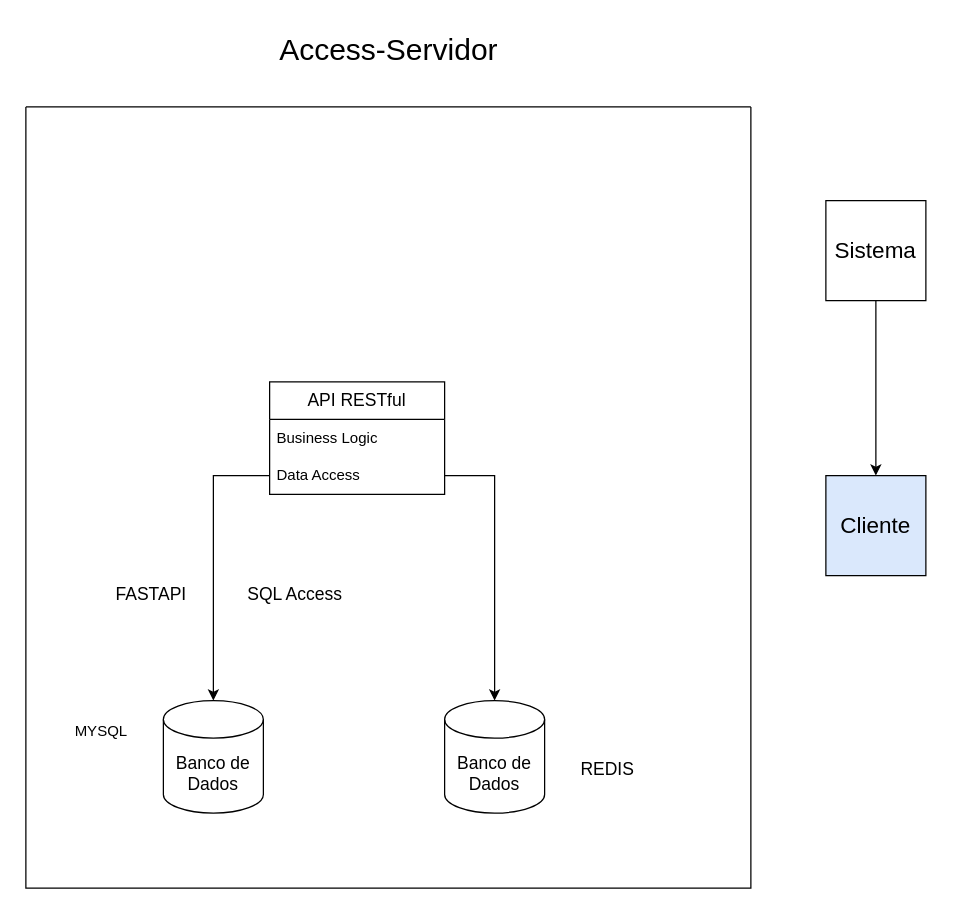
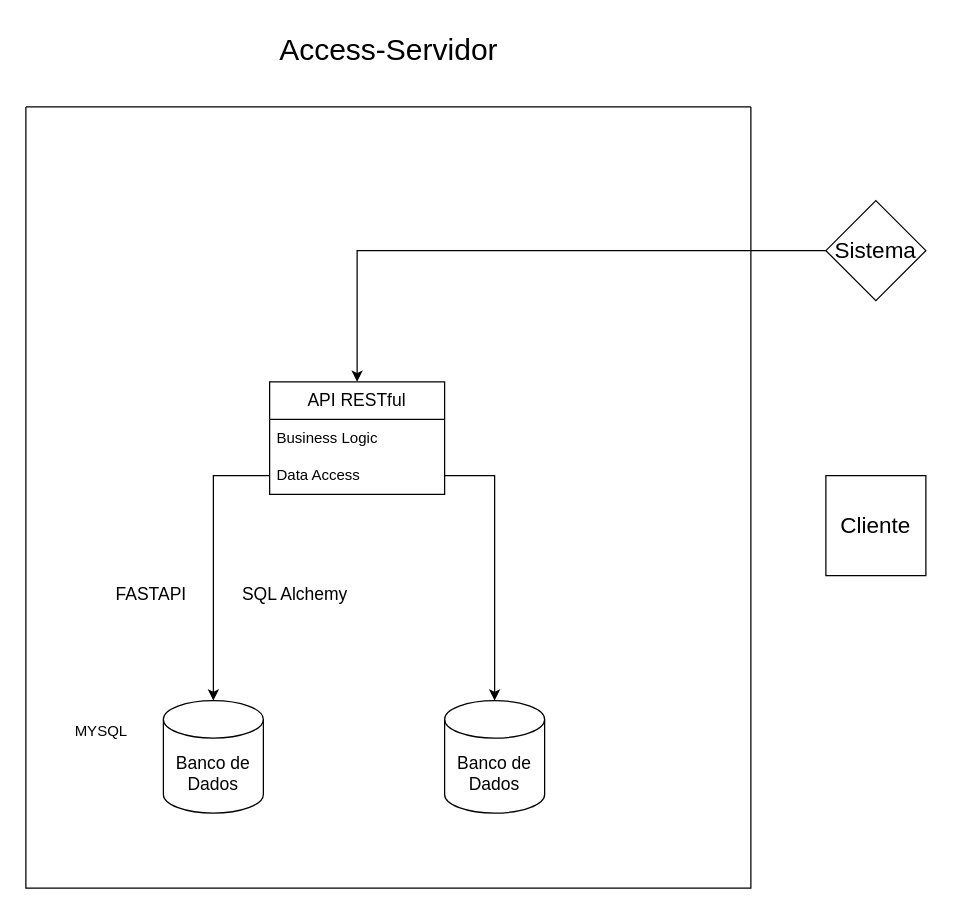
  <mxCell id="0" />
  <mxCell id="1" parent="0" />
- <mxCell id="2" value="&lt;font style=&quot;font-size: 18px;&quot;&gt;Cliente&lt;/font&gt;" style="whiteSpace=wrap;html=1;aspect=fixed;fillColor=#dae8fc;" parent="1" vertex="1"><mxGeometry x="660" y="380" width="80" height="80" as="geometry" /></mxCell>
+ <mxCell id="2" value="&lt;font style=&quot;font-size: 18px;&quot;&gt;Cliente&lt;/font&gt;" style="whiteSpace=wrap;html=1;aspect=fixed;" parent="1" vertex="1"><mxGeometry x="660" y="380" width="80" height="80" as="geometry" /></mxCell>
  <mxCell id="3" value="&lt;font style=&quot;font-size: 14px;&quot;&gt;Banco de Dados&lt;/font&gt;" style="shape=cylinder3;whiteSpace=wrap;html=1;boundedLbl=1;backgroundOutline=1;size=15;" parent="1" vertex="1"><mxGeometry x="130" y="560" width="80" height="90" as="geometry" /></mxCell>
  <mxCell id="4" value="&lt;font style=&quot;font-size: 14px;&quot;&gt;FASTAPI&lt;/font&gt;" style="text;html=1;align=center;verticalAlign=middle;resizable=0;points=[];autosize=1;strokeColor=none;fillColor=none;" parent="1" vertex="1"><mxGeometry x="80" y="460" width="80" height="30" as="geometry" /></mxCell>
  <mxCell id="5" value="MYSQL" style="text;html=1;align=center;verticalAlign=middle;resizable=0;points=[];autosize=1;strokeColor=none;fillColor=none;" parent="1" vertex="1"><mxGeometry x="45" y="570" width="70" height="30" as="geometry" /></mxCell>
  <mxCell id="6" value="&lt;font style=&quot;font-size: 14px;&quot;&gt;Banco de Dados&lt;/font&gt;" style="shape=cylinder3;whiteSpace=wrap;html=1;boundedLbl=1;backgroundOutline=1;size=15;" parent="1" vertex="1"><mxGeometry x="355" y="560" width="80" height="90" as="geometry" /></mxCell>
- <mxCell id="7" value="&lt;font style=&quot;font-size: 14px;&quot;&gt;REDIS&lt;/font&gt;" style="text;html=1;align=center;verticalAlign=middle;resizable=0;points=[];autosize=1;strokeColor=none;fillColor=none;" parent="1" vertex="1"><mxGeometry x="450" y="600" width="70" height="30" as="geometry" /></mxCell>
  <mxCell id="8" value="&lt;font style=&quot;font-size: 14px;&quot;&gt;API RESTful&lt;/font&gt;" style="swimlane;fontStyle=0;childLayout=stackLayout;horizontal=1;startSize=30;horizontalStack=0;resizeParent=1;resizeParentMax=0;resizeLast=0;collapsible=1;marginBottom=0;whiteSpace=wrap;html=1;" parent="1" vertex="1"><mxGeometry x="215" y="305" width="140" height="90" as="geometry" /></mxCell>
  <mxCell id="9" value="Business Logic" style="text;strokeColor=none;fillColor=none;align=left;verticalAlign=middle;spacingLeft=4;spacingRight=4;overflow=hidden;points=[[0,0.5],[1,0.5]];portConstraint=eastwest;rotatable=0;whiteSpace=wrap;html=1;" parent="8" vertex="1"><mxGeometry y="30" width="140" height="30" as="geometry" /></mxCell>
  <mxCell id="10" value="Data Access" style="text;strokeColor=none;fillColor=none;align=left;verticalAlign=middle;spacingLeft=4;spacingRight=4;overflow=hidden;points=[[0,0.5],[1,0.5]];portConstraint=eastwest;rotatable=0;whiteSpace=wrap;html=1;" parent="8" vertex="1"><mxGeometry y="60" width="140" height="30" as="geometry" /></mxCell>
  <mxCell id="11" style="edgeStyle=orthogonalEdgeStyle;rounded=0;orthogonalLoop=1;jettySize=auto;html=1;" parent="1" source="10" target="3" edge="1"><mxGeometry relative="1" as="geometry" /></mxCell>
  <mxCell id="12" style="edgeStyle=orthogonalEdgeStyle;rounded=0;orthogonalLoop=1;jettySize=auto;html=1;" parent="1" source="10" target="6" edge="1"><mxGeometry relative="1" as="geometry" /></mxCell>
  <mxCell id="13" value="" style="swimlane;startSize=0;" parent="1" vertex="1"><mxGeometry x="20" y="85" width="580" height="625" as="geometry" /></mxCell>
- <mxCell id="14" value="&lt;font style=&quot;font-size: 14px;&quot;&gt;SQL Access&lt;/font&gt;" style="text;html=1;align=center;verticalAlign=middle;resizable=0;points=[];autosize=1;strokeColor=none;fillColor=none;" parent="13" vertex="1"><mxGeometry x="160" y="375" width="110" height="30" as="geometry" /></mxCell>
+ <mxCell id="14" value="&lt;font style=&quot;font-size: 14px;&quot;&gt;SQL Alchemy&lt;/font&gt;" style="text;html=1;align=center;verticalAlign=middle;resizable=0;points=[];autosize=1;strokeColor=none;fillColor=none;" parent="13" vertex="1"><mxGeometry x="160" y="375" width="110" height="30" as="geometry" /></mxCell>
  <mxCell id="15" value="&lt;font style=&quot;font-size: 24px;&quot;&gt;Access-Servidor&lt;/font&gt;" style="text;html=1;align=center;verticalAlign=middle;resizable=0;points=[];autosize=1;strokeColor=none;fillColor=none;" parent="1" vertex="1"><mxGeometry x="210" y="20" width="200" height="40" as="geometry" /></mxCell>
- <mxCell id="16" style="edgeStyle=orthogonalEdgeStyle;rounded=0;orthogonalLoop=1;jettySize=auto;html=1;" parent="1" source="17" target="2" edge="1"><mxGeometry relative="1" as="geometry" /></mxCell>
- <mxCell id="17" value="&lt;font style=&quot;font-size: 18px;&quot;&gt;Sistema&lt;/font&gt;" style="whiteSpace=wrap;html=1;aspect=fixed;" parent="1" vertex="1"><mxGeometry x="660" y="160" width="80" height="80" as="geometry" /></mxCell>
+ <mxCell id="16" style="edgeStyle=orthogonalEdgeStyle;rounded=0;orthogonalLoop=1;jettySize=auto;html=1;entryX=0.5;entryY=0;entryDx=0;entryDy=0;" parent="1" source="17" target="8" edge="1"><mxGeometry relative="1" as="geometry" /></mxCell>
+ <mxCell id="17" value="&lt;font style=&quot;font-size: 18px;&quot;&gt;Sistema&lt;/font&gt;" style="rhombus;whiteSpace=wrap;html=1;aspect=fixed;" parent="1" vertex="1"><mxGeometry x="660" y="160" width="80" height="80" as="geometry" /></mxCell>
